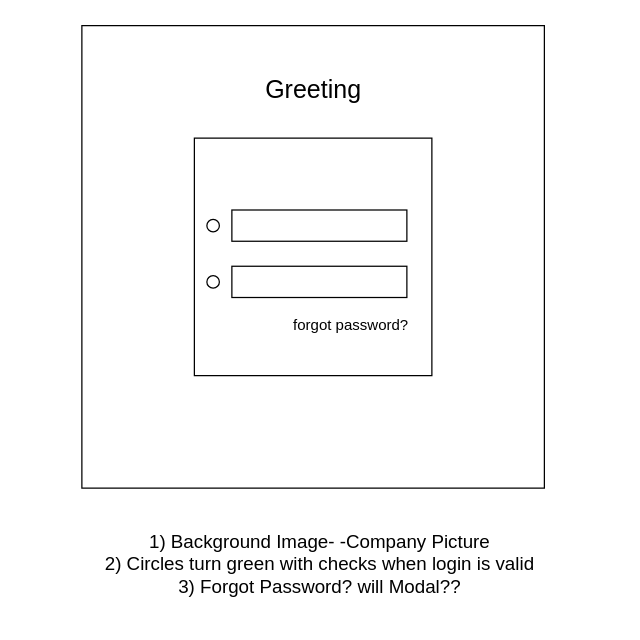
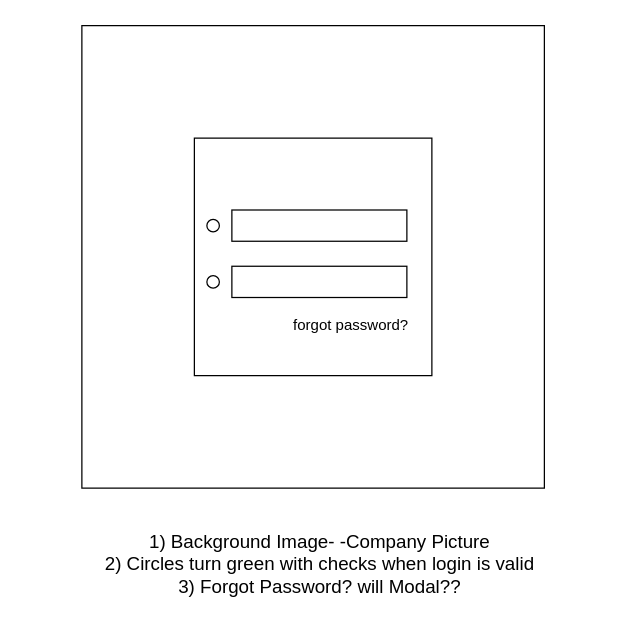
  <mxCell id="0" />
  <mxCell id="1" parent="0" />
  <mxCell id="2" value="" style="whiteSpace=wrap;html=1;aspect=fixed;" vertex="1" parent="1"><mxGeometry x="65" y="20" width="370" height="370" as="geometry" /></mxCell>
  <mxCell id="3" value="" style="rounded=0;whiteSpace=wrap;html=1;" vertex="1" parent="1"><mxGeometry x="195" y="160" width="125" height="20" as="geometry" /></mxCell>
  <mxCell id="4" value="" style="rounded=0;whiteSpace=wrap;html=1;" vertex="1" parent="1"><mxGeometry x="187.5" y="205" width="125" height="20" as="geometry" /></mxCell>
  <mxCell id="5" value="" style="whiteSpace=wrap;html=1;aspect=fixed;" vertex="1" parent="1"><mxGeometry x="155" y="110" width="190" height="190" as="geometry" /></mxCell>
  <mxCell id="6" value="" style="rounded=0;whiteSpace=wrap;html=1;" vertex="1" parent="1"><mxGeometry x="185" y="167.5" width="140" height="25" as="geometry" /></mxCell>
  <mxCell id="7" value="" style="rounded=0;whiteSpace=wrap;html=1;" vertex="1" parent="1"><mxGeometry x="185" y="212.5" width="140" height="25" as="geometry" /></mxCell>
  <mxCell id="8" value="forgot password?" style="text;html=1;resizable=0;autosize=1;align=center;verticalAlign=middle;points=[];fillColor=none;strokeColor=none;rounded=0;" vertex="1" parent="1"><mxGeometry x="225" y="250" width="110" height="20" as="geometry" /></mxCell>
  <mxCell id="9" value="" style="ellipse;whiteSpace=wrap;html=1;aspect=fixed;" vertex="1" parent="1"><mxGeometry x="165" y="175" width="10" height="10" as="geometry" /></mxCell>
  <mxCell id="10" value="" style="ellipse;whiteSpace=wrap;html=1;aspect=fixed;" vertex="1" parent="1"><mxGeometry x="165" y="220" width="10" height="10" as="geometry" /></mxCell>
- <mxCell id="11" value="Greeting" style="text;html=1;resizable=0;autosize=1;align=center;verticalAlign=middle;points=[];fillColor=none;strokeColor=none;rounded=0;fontSize=20;" vertex="1" parent="1"><mxGeometry x="220" y="60" width="60" height="20" as="geometry" /></mxCell>
  <mxCell id="12" value="1) Background Image- -Company Picture&lt;br style=&quot;font-size: 15px;&quot;&gt;2) Circles turn green with checks when login is valid &lt;br style=&quot;font-size: 15px;&quot;&gt;3) Forgot Password? will Modal??&lt;br style=&quot;font-size: 15px;&quot;&gt;" style="text;html=1;resizable=0;autosize=1;align=center;verticalAlign=middle;points=[];fillColor=none;strokeColor=none;rounded=0;fontSize=15;" vertex="1" parent="1"><mxGeometry x="20" y="410" width="470" height="80" as="geometry" /></mxCell>
